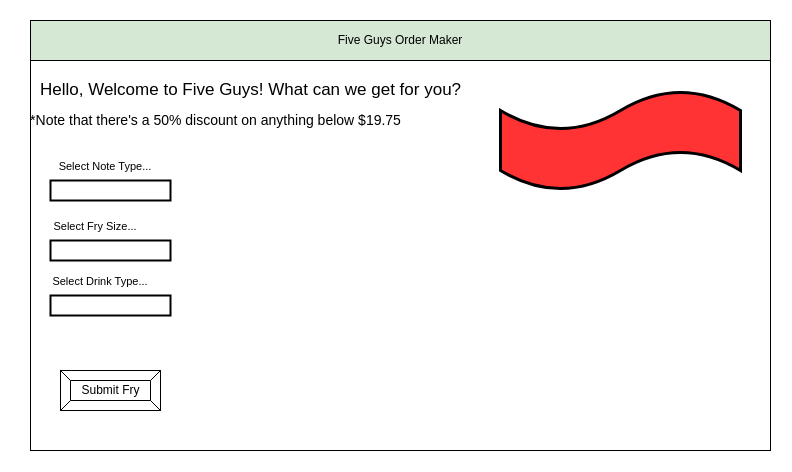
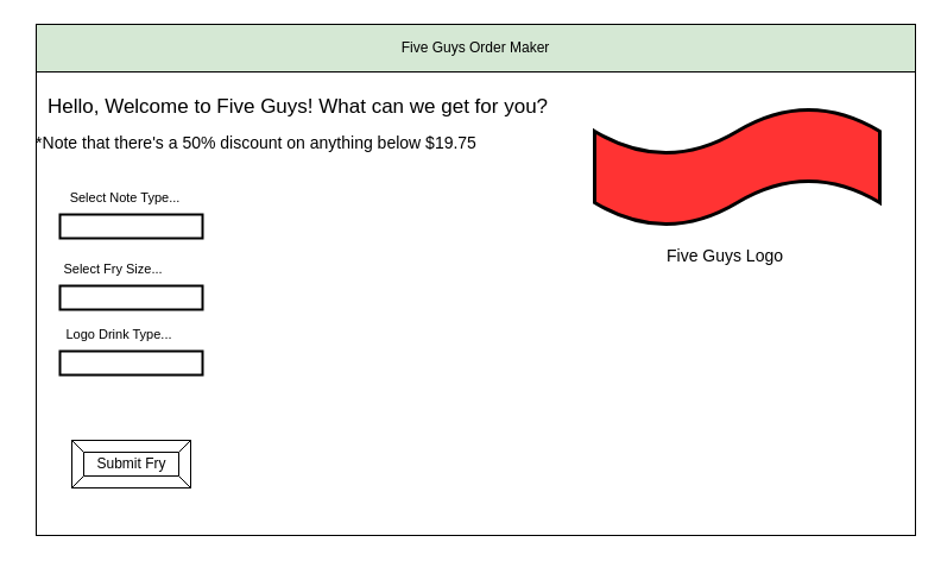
  <mxCell id="0" />
  <mxCell id="1" parent="0" />
  <mxCell id="2" value="" style="rounded=0;whiteSpace=wrap;html=1;" parent="1" vertex="1"><mxGeometry x="30" y="60" width="740" height="390" as="geometry" /></mxCell>
  <mxCell id="3" value="Five Guys Order Maker" style="rounded=0;whiteSpace=wrap;html=1;fillColor=#d5e8d4;" parent="1" vertex="1"><mxGeometry x="30" y="20" width="740" height="40" as="geometry" /></mxCell>
  <mxCell id="4" value="Submit Fry" style="labelPosition=center;verticalLabelPosition=middle;align=center;html=1;shape=mxgraph.basic.button;dx=10;" parent="1" vertex="1"><mxGeometry x="60" y="370" width="100" height="40" as="geometry" /></mxCell>
  <mxCell id="5" value="&lt;font style=&quot;font-size: 17px&quot;&gt;Hello, Welcome to Five Guys! What can we get for you?&lt;/font&gt;" style="text;html=1;align=center;verticalAlign=middle;resizable=0;points=[];autosize=1;strokeColor=none;fillColor=none;" vertex="1" parent="1"><mxGeometry x="30" y="80" width="440" height="20" as="geometry" /></mxCell>
  <mxCell id="6" value="&lt;font style=&quot;font-size: 14px&quot;&gt;*Note that there's a 50% discount on anything below $19.75&lt;/font&gt;" style="text;html=1;align=center;verticalAlign=middle;resizable=0;points=[];autosize=1;strokeColor=none;fillColor=none;" vertex="1" parent="1"><mxGeometry x="20" y="110" width="390" height="20" as="geometry" /></mxCell>
  <mxCell id="7" value="" style="shape=tape;whiteSpace=wrap;html=1;fontSize=14;fillColor=#FF3333;strokeColor=#000000;strokeWidth=3;" vertex="1" parent="1"><mxGeometry x="500" y="90" width="240" height="100" as="geometry" /></mxCell>
+ <mxCell id="8" value="Five Guys Logo" style="text;html=1;strokeColor=none;fillColor=none;align=center;verticalAlign=middle;whiteSpace=wrap;rounded=0;fontSize=14;" vertex="1" parent="1"><mxGeometry x="550" y="200" width="120" height="30" as="geometry" /></mxCell>
  <mxCell id="9" value="" style="rounded=0;whiteSpace=wrap;html=1;fontSize=14;strokeColor=#000000;strokeWidth=2;fillColor=#FFFFFF;" vertex="1" parent="1"><mxGeometry x="50" y="180" width="120" height="20" as="geometry" /></mxCell>
  <mxCell id="10" value="&lt;font style=&quot;font-size: 11px&quot;&gt;Select Note Type...&lt;/font&gt;" style="text;html=1;strokeColor=none;fillColor=none;align=center;verticalAlign=middle;whiteSpace=wrap;rounded=0;fontSize=14;" vertex="1" parent="1"><mxGeometry x="50" y="160" width="110" height="10" as="geometry" /></mxCell>
  <mxCell id="11" value="" style="rounded=0;whiteSpace=wrap;html=1;fontSize=14;strokeColor=#000000;strokeWidth=2;fillColor=#FFFFFF;" vertex="1" parent="1"><mxGeometry x="50" y="240" width="120" height="20" as="geometry" /></mxCell>
  <mxCell id="12" value="&lt;font style=&quot;font-size: 11px&quot;&gt;Select Fry Size...&lt;/font&gt;" style="text;html=1;strokeColor=none;fillColor=none;align=center;verticalAlign=middle;whiteSpace=wrap;rounded=0;fontSize=14;" vertex="1" parent="1"><mxGeometry x="50" y="220" width="90" height="10" as="geometry" /></mxCell>
  <mxCell id="13" value="" style="rounded=0;whiteSpace=wrap;html=1;fontSize=14;strokeColor=#000000;strokeWidth=2;fillColor=#FFFFFF;" vertex="1" parent="1"><mxGeometry x="50" y="295" width="120" height="20" as="geometry" /></mxCell>
- <mxCell id="14" value="&lt;font style=&quot;font-size: 11px&quot;&gt;Select Drink Type...&lt;/font&gt;" style="text;html=1;strokeColor=none;fillColor=none;align=center;verticalAlign=middle;whiteSpace=wrap;rounded=0;fontSize=14;" vertex="1" parent="1"><mxGeometry x="50" y="275" width="100" height="10" as="geometry" /></mxCell>
+ <mxCell id="14" value="&lt;font style=&quot;font-size: 11px&quot;&gt;Logo Drink Type...&lt;/font&gt;" style="text;html=1;strokeColor=none;fillColor=none;align=center;verticalAlign=middle;whiteSpace=wrap;rounded=0;fontSize=14;" vertex="1" parent="1"><mxGeometry x="50" y="275" width="100" height="10" as="geometry" /></mxCell>
